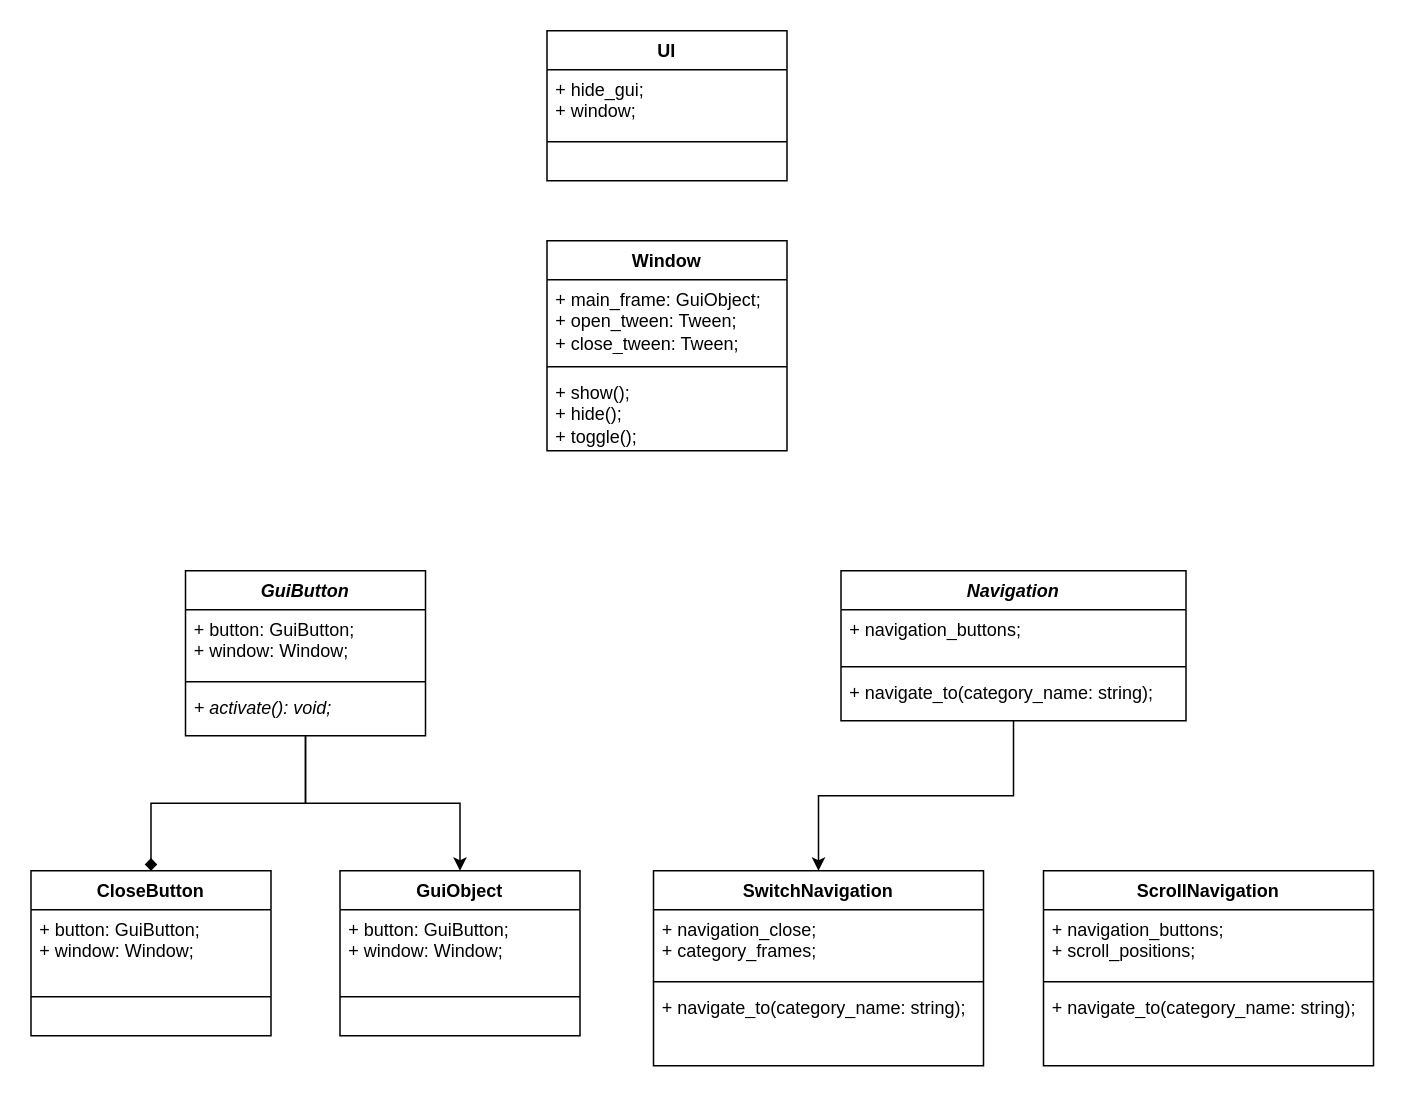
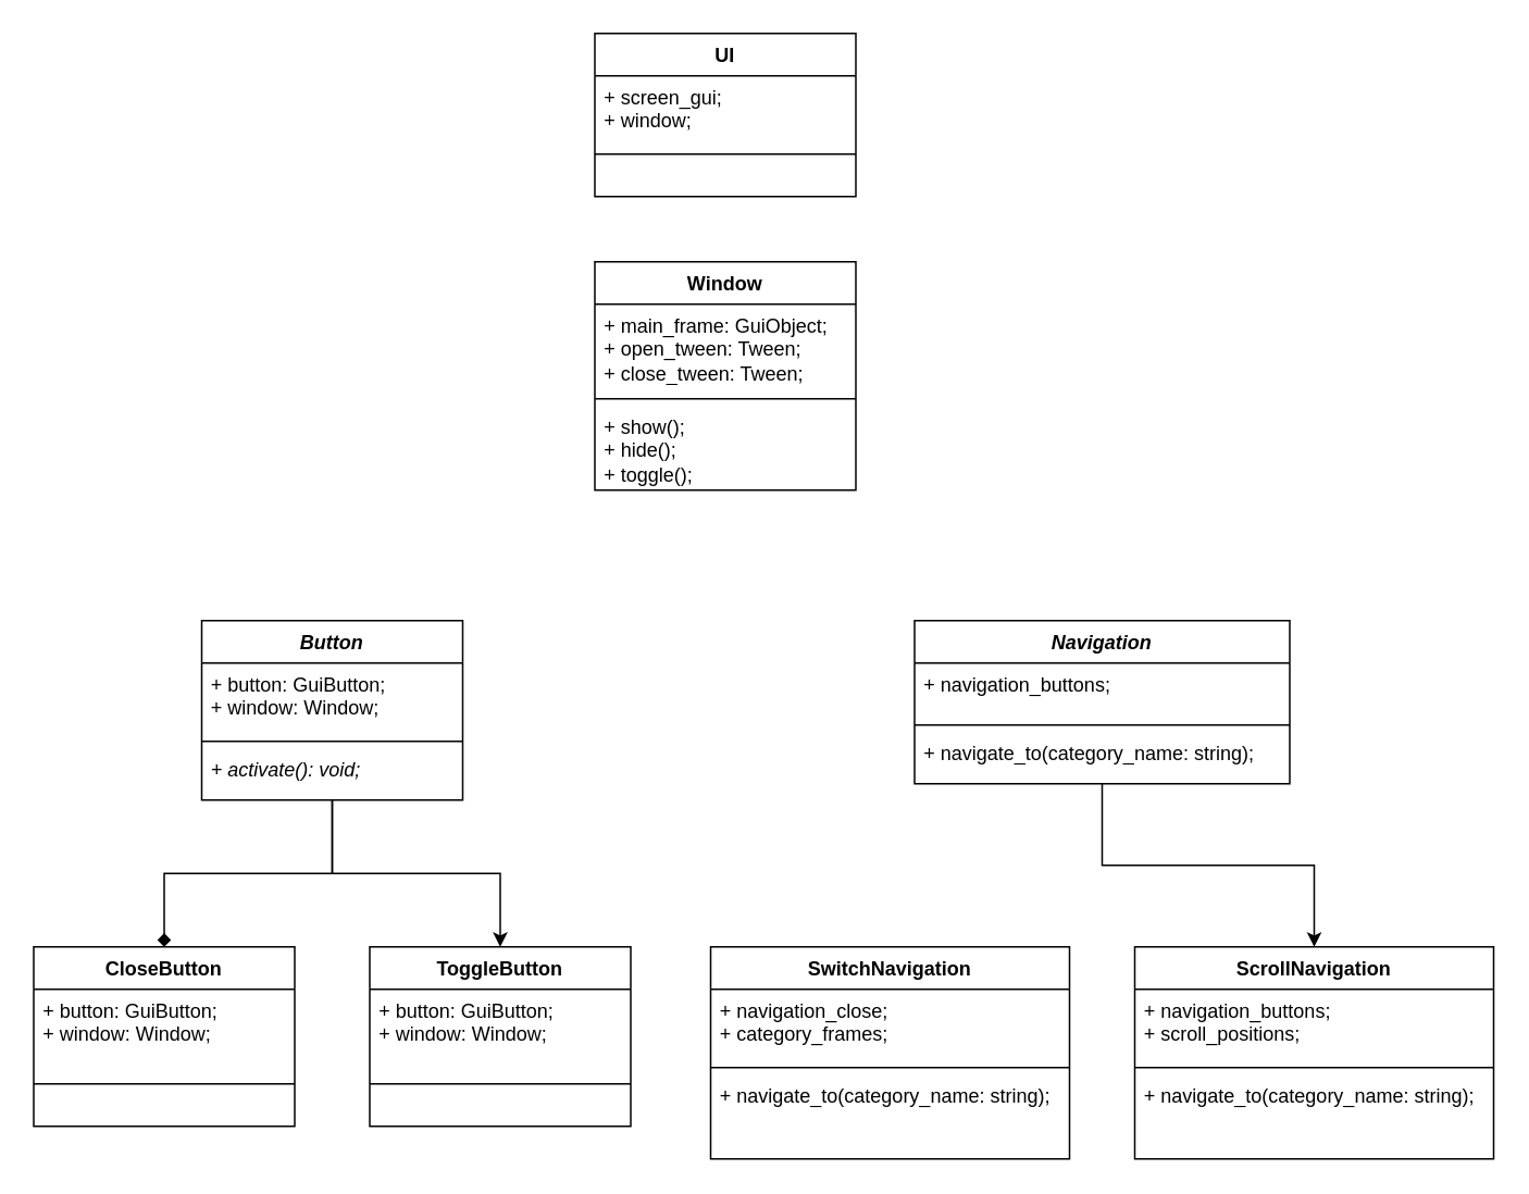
  <mxCell id="0" />
  <mxCell id="1" parent="0" />
  <mxCell id="2" value="UI" style="swimlane;fontStyle=1;align=center;verticalAlign=top;childLayout=stackLayout;horizontal=1;startSize=26;horizontalStack=0;resizeParent=1;resizeParentMax=0;resizeLast=0;collapsible=1;marginBottom=0;whiteSpace=wrap;html=1;" vertex="1" parent="1"><mxGeometry x="364" y="20" width="160" height="100" as="geometry" /></mxCell>
- <mxCell id="3" value="&lt;div&gt;+ hide_gui;&lt;/div&gt;+&amp;nbsp;&lt;span style=&quot;background-color: initial;&quot;&gt;window;&lt;/span&gt;" style="text;strokeColor=none;fillColor=none;align=left;verticalAlign=top;spacingLeft=4;spacingRight=4;overflow=hidden;rotatable=0;points=[[0,0.5],[1,0.5]];portConstraint=eastwest;whiteSpace=wrap;html=1;" vertex="1" parent="2"><mxGeometry y="26" width="160" height="44" as="geometry" /></mxCell>
+ <mxCell id="3" value="&lt;div&gt;+ screen_gui;&lt;/div&gt;+&amp;nbsp;&lt;span style=&quot;background-color: initial;&quot;&gt;window;&lt;/span&gt;" style="text;strokeColor=none;fillColor=none;align=left;verticalAlign=top;spacingLeft=4;spacingRight=4;overflow=hidden;rotatable=0;points=[[0,0.5],[1,0.5]];portConstraint=eastwest;whiteSpace=wrap;html=1;" vertex="1" parent="2"><mxGeometry y="26" width="160" height="44" as="geometry" /></mxCell>
  <mxCell id="4" value="" style="line;strokeWidth=1;fillColor=none;align=left;verticalAlign=middle;spacingTop=-1;spacingLeft=3;spacingRight=3;rotatable=0;labelPosition=right;points=[];portConstraint=eastwest;strokeColor=inherit;" vertex="1" parent="2"><mxGeometry y="70" width="160" height="8" as="geometry" /></mxCell>
  <mxCell id="5" value="&lt;div&gt;&lt;br&gt;&lt;/div&gt;&lt;div&gt;&lt;br&gt;&lt;/div&gt;" style="text;strokeColor=none;fillColor=none;align=left;verticalAlign=top;spacingLeft=4;spacingRight=4;overflow=hidden;rotatable=0;points=[[0,0.5],[1,0.5]];portConstraint=eastwest;whiteSpace=wrap;html=1;" vertex="1" parent="2"><mxGeometry y="78" width="160" height="22" as="geometry" /></mxCell>
  <mxCell id="6" value="Window" style="swimlane;fontStyle=1;align=center;verticalAlign=top;childLayout=stackLayout;horizontal=1;startSize=26;horizontalStack=0;resizeParent=1;resizeParentMax=0;resizeLast=0;collapsible=1;marginBottom=0;whiteSpace=wrap;html=1;" vertex="1" parent="1"><mxGeometry x="364" y="160" width="160" height="140" as="geometry" /></mxCell>
  <mxCell id="7" value="&lt;div&gt;+ main_frame: GuiObject;&lt;/div&gt;&lt;div&gt;+ open_tween: Tween;&lt;/div&gt;&lt;div&gt;+ close_tween: Tween;&lt;/div&gt;" style="text;strokeColor=none;fillColor=none;align=left;verticalAlign=top;spacingLeft=4;spacingRight=4;overflow=hidden;rotatable=0;points=[[0,0.5],[1,0.5]];portConstraint=eastwest;whiteSpace=wrap;html=1;" vertex="1" parent="6"><mxGeometry y="26" width="160" height="54" as="geometry" /></mxCell>
  <mxCell id="8" value="" style="line;strokeWidth=1;fillColor=none;align=left;verticalAlign=middle;spacingTop=-1;spacingLeft=3;spacingRight=3;rotatable=0;labelPosition=right;points=[];portConstraint=eastwest;strokeColor=inherit;" vertex="1" parent="6"><mxGeometry y="80" width="160" height="8" as="geometry" /></mxCell>
  <mxCell id="9" value="&lt;div&gt;+ show();&lt;/div&gt;&lt;div&gt;+ hide();&lt;/div&gt;&lt;div&gt;+ toggle();&lt;/div&gt;" style="text;strokeColor=none;fillColor=none;align=left;verticalAlign=top;spacingLeft=4;spacingRight=4;overflow=hidden;rotatable=0;points=[[0,0.5],[1,0.5]];portConstraint=eastwest;whiteSpace=wrap;html=1;" vertex="1" parent="6"><mxGeometry y="88" width="160" height="52" as="geometry" /></mxCell>
  <mxCell id="10" value="CloseButton" style="swimlane;fontStyle=1;align=center;verticalAlign=top;childLayout=stackLayout;horizontal=1;startSize=26;horizontalStack=0;resizeParent=1;resizeParentMax=0;resizeLast=0;collapsible=1;marginBottom=0;whiteSpace=wrap;html=1;" vertex="1" parent="1"><mxGeometry x="20" y="580" width="160" height="110" as="geometry" /></mxCell>
  <mxCell id="11" value="&lt;div&gt;+ button: GuiButton;&lt;/div&gt;&lt;div&gt;+ window: Window;&lt;/div&gt;" style="text;strokeColor=none;fillColor=none;align=left;verticalAlign=top;spacingLeft=4;spacingRight=4;overflow=hidden;rotatable=0;points=[[0,0.5],[1,0.5]];portConstraint=eastwest;whiteSpace=wrap;html=1;" vertex="1" parent="10"><mxGeometry y="26" width="160" height="54" as="geometry" /></mxCell>
  <mxCell id="12" value="" style="line;strokeWidth=1;fillColor=none;align=left;verticalAlign=middle;spacingTop=-1;spacingLeft=3;spacingRight=3;rotatable=0;labelPosition=right;points=[];portConstraint=eastwest;strokeColor=inherit;" vertex="1" parent="10"><mxGeometry y="80" width="160" height="8" as="geometry" /></mxCell>
  <mxCell id="13" value="&lt;div&gt;&lt;br&gt;&lt;/div&gt;&lt;div&gt;&lt;br&gt;&lt;/div&gt;" style="text;strokeColor=none;fillColor=none;align=left;verticalAlign=top;spacingLeft=4;spacingRight=4;overflow=hidden;rotatable=0;points=[[0,0.5],[1,0.5]];portConstraint=eastwest;whiteSpace=wrap;html=1;" vertex="1" parent="10"><mxGeometry y="88" width="160" height="22" as="geometry" /></mxCell>
- <mxCell id="14" value="GuiObject" style="swimlane;fontStyle=1;align=center;verticalAlign=top;childLayout=stackLayout;horizontal=1;startSize=26;horizontalStack=0;resizeParent=1;resizeParentMax=0;resizeLast=0;collapsible=1;marginBottom=0;whiteSpace=wrap;html=1;" vertex="1" parent="1"><mxGeometry x="226" y="580" width="160" height="110" as="geometry" /></mxCell>
+ <mxCell id="14" value="ToggleButton" style="swimlane;fontStyle=1;align=center;verticalAlign=top;childLayout=stackLayout;horizontal=1;startSize=26;horizontalStack=0;resizeParent=1;resizeParentMax=0;resizeLast=0;collapsible=1;marginBottom=0;whiteSpace=wrap;html=1;" vertex="1" parent="1"><mxGeometry x="226" y="580" width="160" height="110" as="geometry" /></mxCell>
  <mxCell id="15" value="&lt;div&gt;+ button: GuiButton;&lt;/div&gt;&lt;div&gt;+ window: Window;&lt;/div&gt;" style="text;strokeColor=none;fillColor=none;align=left;verticalAlign=top;spacingLeft=4;spacingRight=4;overflow=hidden;rotatable=0;points=[[0,0.5],[1,0.5]];portConstraint=eastwest;whiteSpace=wrap;html=1;" vertex="1" parent="14"><mxGeometry y="26" width="160" height="54" as="geometry" /></mxCell>
  <mxCell id="16" value="" style="line;strokeWidth=1;fillColor=none;align=left;verticalAlign=middle;spacingTop=-1;spacingLeft=3;spacingRight=3;rotatable=0;labelPosition=right;points=[];portConstraint=eastwest;strokeColor=inherit;" vertex="1" parent="14"><mxGeometry y="80" width="160" height="8" as="geometry" /></mxCell>
  <mxCell id="17" value="&lt;div&gt;&lt;br&gt;&lt;/div&gt;&lt;div&gt;&lt;br&gt;&lt;/div&gt;" style="text;strokeColor=none;fillColor=none;align=left;verticalAlign=top;spacingLeft=4;spacingRight=4;overflow=hidden;rotatable=0;points=[[0,0.5],[1,0.5]];portConstraint=eastwest;whiteSpace=wrap;html=1;" vertex="1" parent="14"><mxGeometry y="88" width="160" height="22" as="geometry" /></mxCell>
  <mxCell id="18" style="edgeStyle=orthogonalEdgeStyle;rounded=0;orthogonalLoop=1;jettySize=auto;html=1;entryX=0.5;entryY=0;entryDx=0;entryDy=0;" edge="1" parent="1" source="20" target="14"><mxGeometry relative="1" as="geometry" /></mxCell>
  <mxCell id="19" style="edgeStyle=orthogonalEdgeStyle;rounded=0;orthogonalLoop=1;jettySize=auto;html=1;entryX=0.5;entryY=0;entryDx=0;entryDy=0;endArrow=diamond;" edge="1" parent="1" source="20" target="10"><mxGeometry relative="1" as="geometry" /></mxCell>
- <mxCell id="20" value="&lt;i&gt;GuiButton&lt;/i&gt;" style="swimlane;fontStyle=1;align=center;verticalAlign=top;childLayout=stackLayout;horizontal=1;startSize=26;horizontalStack=0;resizeParent=1;resizeParentMax=0;resizeLast=0;collapsible=1;marginBottom=0;whiteSpace=wrap;html=1;" vertex="1" parent="1"><mxGeometry x="123" y="380" width="160" height="110" as="geometry" /></mxCell>
+ <mxCell id="20" value="&lt;i&gt;Button&lt;/i&gt;" style="swimlane;fontStyle=1;align=center;verticalAlign=top;childLayout=stackLayout;horizontal=1;startSize=26;horizontalStack=0;resizeParent=1;resizeParentMax=0;resizeLast=0;collapsible=1;marginBottom=0;whiteSpace=wrap;html=1;" vertex="1" parent="1"><mxGeometry x="123" y="380" width="160" height="110" as="geometry" /></mxCell>
  <mxCell id="21" value="&lt;div&gt;+ button: GuiButton;&lt;/div&gt;&lt;div&gt;+ window: Window;&lt;/div&gt;" style="text;strokeColor=none;fillColor=none;align=left;verticalAlign=top;spacingLeft=4;spacingRight=4;overflow=hidden;rotatable=0;points=[[0,0.5],[1,0.5]];portConstraint=eastwest;whiteSpace=wrap;html=1;" vertex="1" parent="20"><mxGeometry y="26" width="160" height="44" as="geometry" /></mxCell>
  <mxCell id="22" value="" style="line;strokeWidth=1;fillColor=none;align=left;verticalAlign=middle;spacingTop=-1;spacingLeft=3;spacingRight=3;rotatable=0;labelPosition=right;points=[];portConstraint=eastwest;strokeColor=inherit;" vertex="1" parent="20"><mxGeometry y="70" width="160" height="8" as="geometry" /></mxCell>
  <mxCell id="23" value="&lt;div&gt;&lt;i&gt;+ activate(): void;&lt;/i&gt;&lt;/div&gt;" style="text;strokeColor=none;fillColor=none;align=left;verticalAlign=top;spacingLeft=4;spacingRight=4;overflow=hidden;rotatable=0;points=[[0,0.5],[1,0.5]];portConstraint=eastwest;whiteSpace=wrap;html=1;" vertex="1" parent="20"><mxGeometry y="78" width="160" height="32" as="geometry" /></mxCell>
- <mxCell id="24" style="edgeStyle=orthogonalEdgeStyle;rounded=0;orthogonalLoop=1;jettySize=auto;html=1;entryX=0.5;entryY=0;entryDx=0;entryDy=0;" edge="1" parent="1" source="26" target="34"><mxGeometry relative="1" as="geometry" /></mxCell>
+ <mxCell id="25" style="edgeStyle=orthogonalEdgeStyle;rounded=0;orthogonalLoop=1;jettySize=auto;html=1;" edge="1" parent="1" source="26" target="30"><mxGeometry relative="1" as="geometry" /></mxCell>
  <mxCell id="26" value="&lt;i&gt;Navigation&lt;/i&gt;" style="swimlane;fontStyle=1;align=center;verticalAlign=top;childLayout=stackLayout;horizontal=1;startSize=26;horizontalStack=0;resizeParent=1;resizeParentMax=0;resizeLast=0;collapsible=1;marginBottom=0;whiteSpace=wrap;html=1;" vertex="1" parent="1"><mxGeometry x="560" y="380" width="230" height="100" as="geometry" /></mxCell>
  <mxCell id="27" value="+ navigation_buttons;" style="text;strokeColor=none;fillColor=none;align=left;verticalAlign=top;spacingLeft=4;spacingRight=4;overflow=hidden;rotatable=0;points=[[0,0.5],[1,0.5]];portConstraint=eastwest;whiteSpace=wrap;html=1;" vertex="1" parent="26"><mxGeometry y="26" width="230" height="34" as="geometry" /></mxCell>
  <mxCell id="28" value="" style="line;strokeWidth=1;fillColor=none;align=left;verticalAlign=middle;spacingTop=-1;spacingLeft=3;spacingRight=3;rotatable=0;labelPosition=right;points=[];portConstraint=eastwest;strokeColor=inherit;" vertex="1" parent="26"><mxGeometry y="60" width="230" height="8" as="geometry" /></mxCell>
  <mxCell id="29" value="&lt;div&gt;+ navigate_to(category_name: string);&lt;/div&gt;" style="text;strokeColor=none;fillColor=none;align=left;verticalAlign=top;spacingLeft=4;spacingRight=4;overflow=hidden;rotatable=0;points=[[0,0.5],[1,0.5]];portConstraint=eastwest;whiteSpace=wrap;html=1;" vertex="1" parent="26"><mxGeometry y="68" width="230" height="32" as="geometry" /></mxCell>
  <mxCell id="30" value="ScrollNavigation" style="swimlane;fontStyle=1;align=center;verticalAlign=top;childLayout=stackLayout;horizontal=1;startSize=26;horizontalStack=0;resizeParent=1;resizeParentMax=0;resizeLast=0;collapsible=1;marginBottom=0;whiteSpace=wrap;html=1;" vertex="1" parent="1"><mxGeometry x="695" y="580" width="220" height="130" as="geometry" /></mxCell>
  <mxCell id="31" value="+ navigation_buttons;&lt;div&gt;+ scroll_positions;&lt;/div&gt;" style="text;strokeColor=none;fillColor=none;align=left;verticalAlign=top;spacingLeft=4;spacingRight=4;overflow=hidden;rotatable=0;points=[[0,0.5],[1,0.5]];portConstraint=eastwest;whiteSpace=wrap;html=1;" vertex="1" parent="30"><mxGeometry y="26" width="220" height="44" as="geometry" /></mxCell>
  <mxCell id="32" value="" style="line;strokeWidth=1;fillColor=none;align=left;verticalAlign=middle;spacingTop=-1;spacingLeft=3;spacingRight=3;rotatable=0;labelPosition=right;points=[];portConstraint=eastwest;strokeColor=inherit;" vertex="1" parent="30"><mxGeometry y="70" width="220" height="8" as="geometry" /></mxCell>
  <mxCell id="33" value="&lt;div&gt;+ navigate_to(category_name: string);&lt;/div&gt;" style="text;strokeColor=none;fillColor=none;align=left;verticalAlign=top;spacingLeft=4;spacingRight=4;overflow=hidden;rotatable=0;points=[[0,0.5],[1,0.5]];portConstraint=eastwest;whiteSpace=wrap;html=1;" vertex="1" parent="30"><mxGeometry y="78" width="220" height="52" as="geometry" /></mxCell>
  <mxCell id="34" value="SwitchNavigation" style="swimlane;fontStyle=1;align=center;verticalAlign=top;childLayout=stackLayout;horizontal=1;startSize=26;horizontalStack=0;resizeParent=1;resizeParentMax=0;resizeLast=0;collapsible=1;marginBottom=0;whiteSpace=wrap;html=1;" vertex="1" parent="1"><mxGeometry x="435" y="580" width="220" height="130" as="geometry" /></mxCell>
  <mxCell id="35" value="&lt;div&gt;+ navigation_close;&lt;/div&gt;&lt;div&gt;+ category_frames;&lt;/div&gt;" style="text;strokeColor=none;fillColor=none;align=left;verticalAlign=top;spacingLeft=4;spacingRight=4;overflow=hidden;rotatable=0;points=[[0,0.5],[1,0.5]];portConstraint=eastwest;whiteSpace=wrap;html=1;" vertex="1" parent="34"><mxGeometry y="26" width="220" height="44" as="geometry" /></mxCell>
  <mxCell id="36" value="" style="line;strokeWidth=1;fillColor=none;align=left;verticalAlign=middle;spacingTop=-1;spacingLeft=3;spacingRight=3;rotatable=0;labelPosition=right;points=[];portConstraint=eastwest;strokeColor=inherit;" vertex="1" parent="34"><mxGeometry y="70" width="220" height="8" as="geometry" /></mxCell>
  <mxCell id="37" value="&lt;div&gt;+ navigate_to(category_name: string);&lt;/div&gt;" style="text;strokeColor=none;fillColor=none;align=left;verticalAlign=top;spacingLeft=4;spacingRight=4;overflow=hidden;rotatable=0;points=[[0,0.5],[1,0.5]];portConstraint=eastwest;whiteSpace=wrap;html=1;" vertex="1" parent="34"><mxGeometry y="78" width="220" height="52" as="geometry" /></mxCell>
